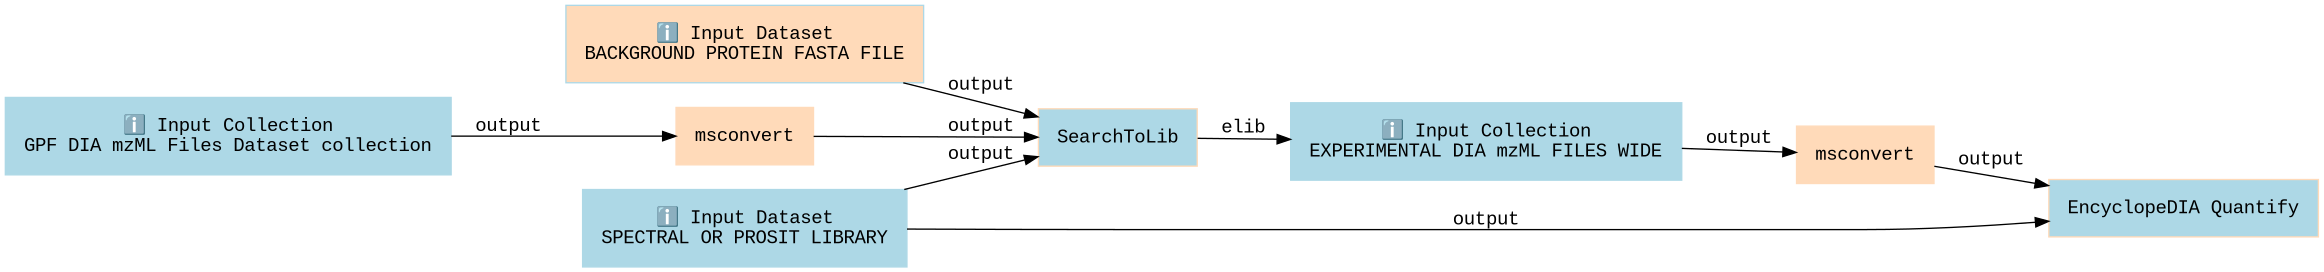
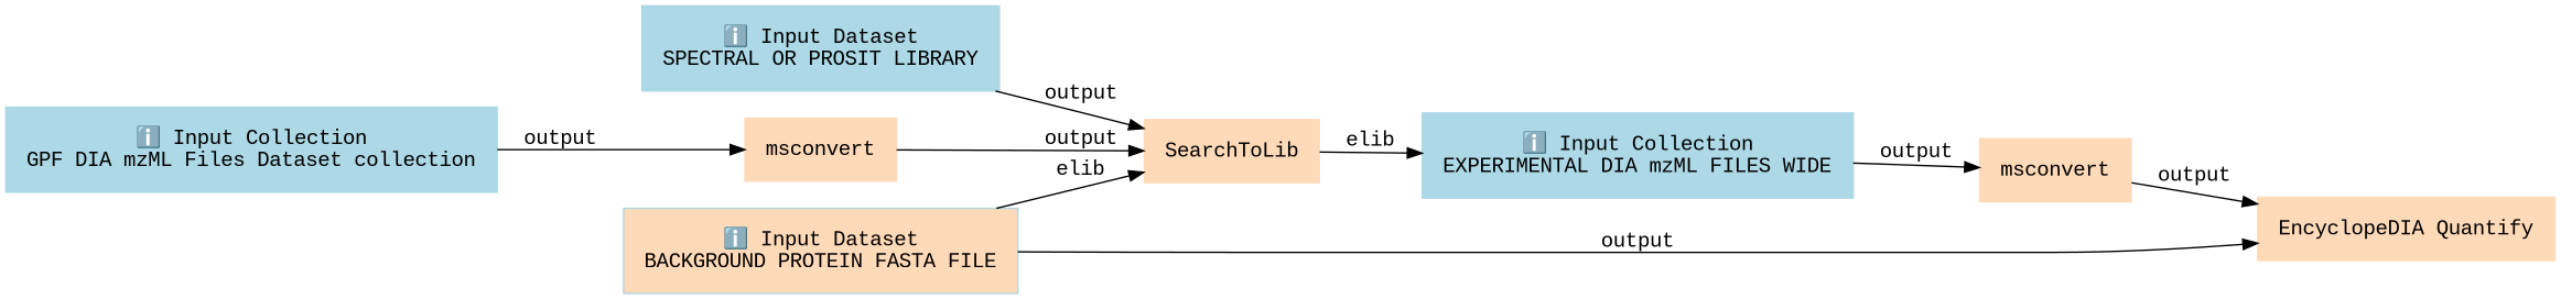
  digraph {
    fontname="Liberation Mono"
    rankdir=LR
    node [color=lightblue fontname="Liberation Mono" margin="0.2,0.2" shape=box style=filled]
    edge [fontname="Liberation Mono"]
    n1 [label="ℹ️ Input Collection\nGPF DIA mzML Files Dataset collection"]
    n2 [color=peachpuff label=msconvert]
-   n3 [color=peachpuff label=SearchToLib fillcolor=lightblue]
+   n3 [color=peachpuff label=SearchToLib]
    n4 [label="ℹ️ Input Dataset\nSPECTRAL OR PROSIT LIBRARY"]
    n5 [label="ℹ️ Input Collection\nEXPERIMENTAL DIA mzML FILES WIDE"]
    n6 [color=peachpuff label=msconvert]
-   n7 [color=peachpuff label="EncyclopeDIA Quantify" fillcolor=lightblue]
+   n7 [color=peachpuff label="EncyclopeDIA Quantify"]
    n8 [fillcolor=peachpuff label="ℹ️ Input Dataset\nBACKGROUND PROTEIN FASTA FILE"]
    n1 -> n2 [label=output]
    n2 -> n3 [label=output]
    n3 -> n5 [label=elib]
    n4 -> n3 [label=output]
    n5 -> n6 [label=output]
    n6 -> n7 [label=output]
-   n8 -> n3 [label=output]
-   n4 -> n7 [label=output]
+   n8 -> n3 [label=elib]
+   n8 -> n7 [label=output]
  }
